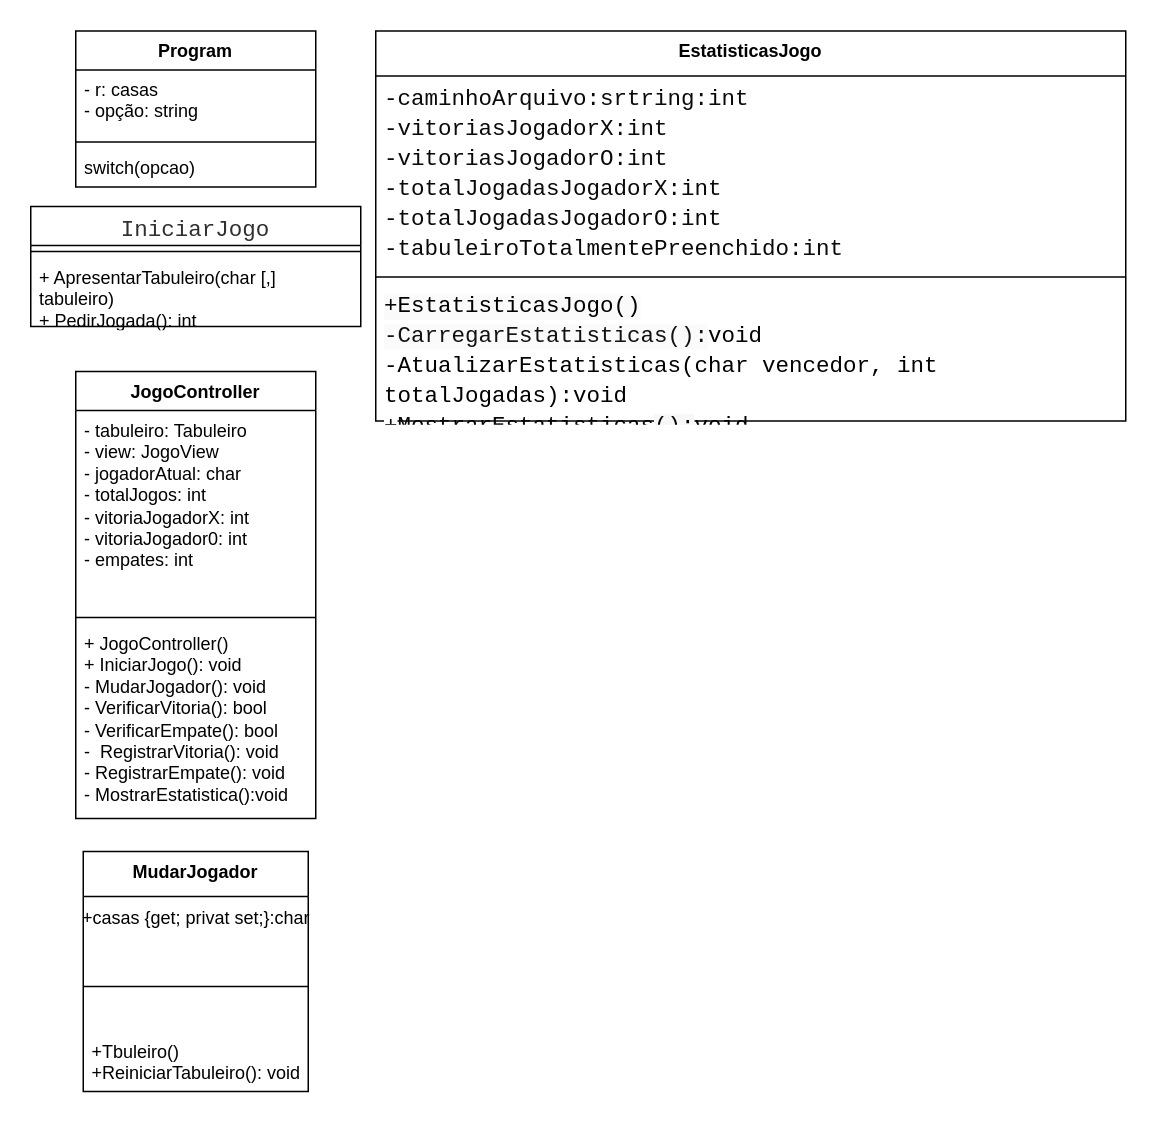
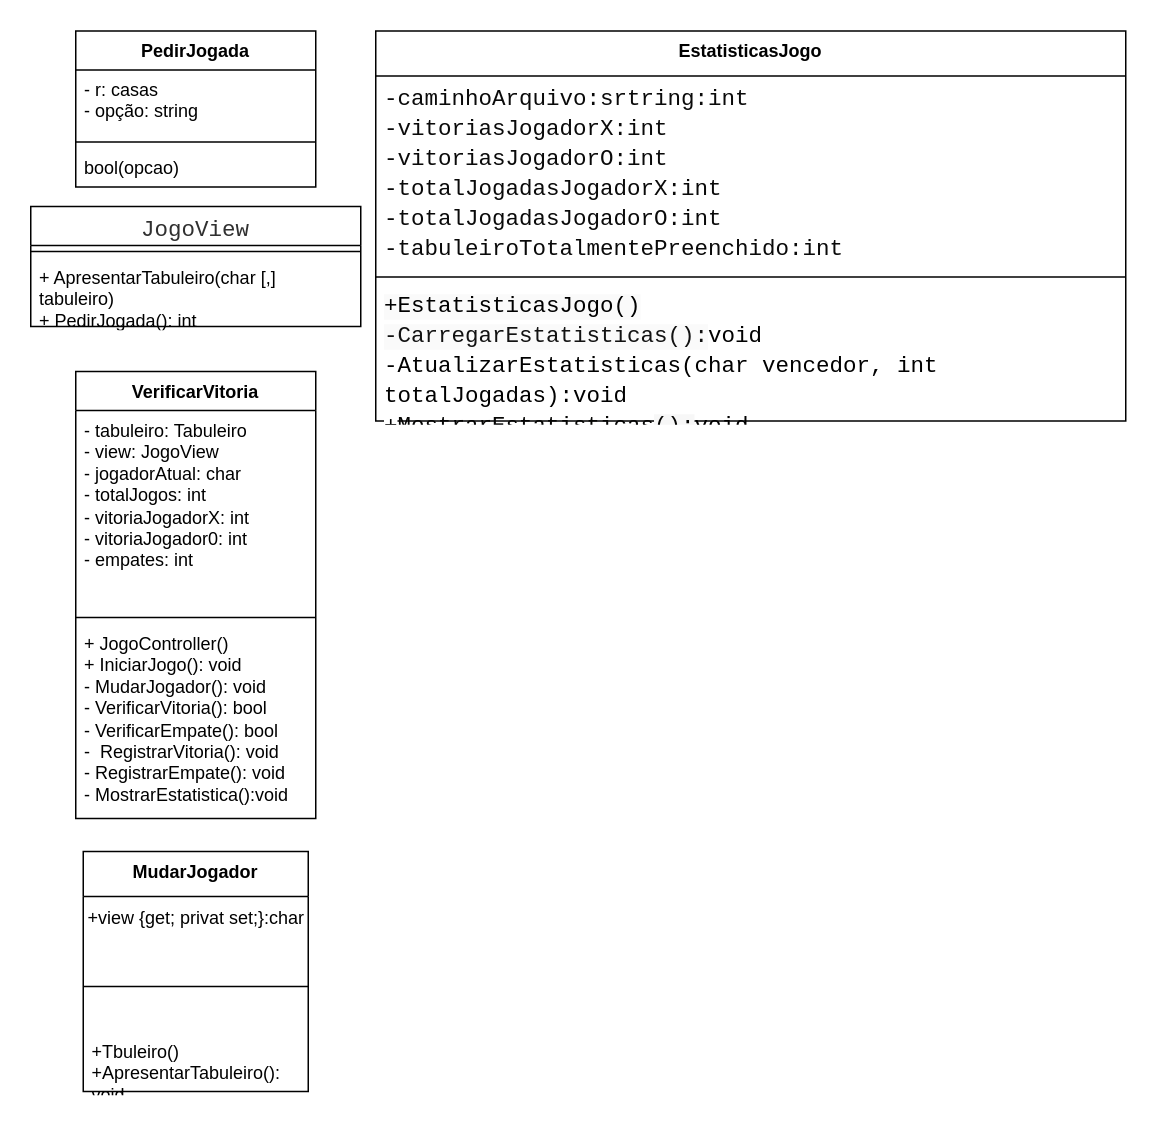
  <mxCell id="0" />
  <mxCell id="1" parent="0" />
  <mxCell id="2" value="MudarJogador" style="swimlane;fontStyle=1;align=center;verticalAlign=top;childLayout=stackLayout;horizontal=1;startSize=30;horizontalStack=0;resizeParent=1;resizeParentMax=0;resizeLast=0;collapsible=1;marginBottom=0;whiteSpace=wrap;html=1;" parent="1" vertex="1"><mxGeometry x="55" y="567" width="150" height="160" as="geometry" /></mxCell>
- <mxCell id="3" value="+casas {get; privat set;}:char" style="text;html=1;align=center;verticalAlign=middle;resizable=0;points=[];autosize=1;strokeColor=none;fillColor=none;" vertex="1" parent="2"><mxGeometry y="30" width="150" height="30" as="geometry" /></mxCell>
+ <mxCell id="3" value="+view {get; privat set;}:char" style="text;html=1;align=center;verticalAlign=middle;resizable=0;points=[];autosize=1;strokeColor=none;fillColor=none;" vertex="1" parent="2"><mxGeometry y="30" width="150" height="30" as="geometry" /></mxCell>
  <mxCell id="4" value="" style="line;strokeWidth=1;fillColor=none;align=left;verticalAlign=middle;spacingTop=-1;spacingLeft=3;spacingRight=3;rotatable=0;labelPosition=right;points=[];portConstraint=eastwest;strokeColor=inherit;" parent="2" vertex="1"><mxGeometry y="60" width="150" height="60" as="geometry" /></mxCell>
- <mxCell id="5" value="+Tbuleiro()&lt;br&gt;+ReiniciarTabuleiro(): void" style="text;strokeColor=none;fillColor=none;align=left;verticalAlign=top;spacingLeft=4;spacingRight=4;overflow=hidden;rotatable=0;points=[[0,0.5],[1,0.5]];portConstraint=eastwest;whiteSpace=wrap;html=1;" parent="2" vertex="1"><mxGeometry y="120" width="150" height="40" as="geometry" /></mxCell>
- <mxCell id="6" value="Program" style="swimlane;fontStyle=1;align=center;verticalAlign=top;childLayout=stackLayout;horizontal=1;startSize=26;horizontalStack=0;resizeParent=1;resizeParentMax=0;resizeLast=0;collapsible=1;marginBottom=0;whiteSpace=wrap;html=1;" parent="1" vertex="1"><mxGeometry x="50" y="20" width="160" height="104" as="geometry" /></mxCell>
+ <mxCell id="5" value="+Tbuleiro()&lt;br&gt;+ApresentarTabuleiro(): void" style="text;strokeColor=none;fillColor=none;align=left;verticalAlign=top;spacingLeft=4;spacingRight=4;overflow=hidden;rotatable=0;points=[[0,0.5],[1,0.5]];portConstraint=eastwest;whiteSpace=wrap;html=1;" parent="2" vertex="1"><mxGeometry y="120" width="150" height="40" as="geometry" /></mxCell>
+ <mxCell id="6" value="PedirJogada" style="swimlane;fontStyle=1;align=center;verticalAlign=top;childLayout=stackLayout;horizontal=1;startSize=26;horizontalStack=0;resizeParent=1;resizeParentMax=0;resizeLast=0;collapsible=1;marginBottom=0;whiteSpace=wrap;html=1;" parent="1" vertex="1"><mxGeometry x="50" y="20" width="160" height="104" as="geometry" /></mxCell>
  <mxCell id="7" value="- r: casas&lt;br&gt;- opção: string" style="text;strokeColor=none;fillColor=none;align=left;verticalAlign=top;spacingLeft=4;spacingRight=4;overflow=hidden;rotatable=0;points=[[0,0.5],[1,0.5]];portConstraint=eastwest;whiteSpace=wrap;html=1;" parent="6" vertex="1"><mxGeometry y="26" width="160" height="44" as="geometry" /></mxCell>
  <mxCell id="8" value="" style="line;strokeWidth=1;fillColor=none;align=left;verticalAlign=middle;spacingTop=-1;spacingLeft=3;spacingRight=3;rotatable=0;labelPosition=right;points=[];portConstraint=eastwest;strokeColor=inherit;" parent="6" vertex="1"><mxGeometry y="70" width="160" height="8" as="geometry" /></mxCell>
- <mxCell id="9" value="switch(opcao)" style="text;strokeColor=none;fillColor=none;align=left;verticalAlign=top;spacingLeft=4;spacingRight=4;overflow=hidden;rotatable=0;points=[[0,0.5],[1,0.5]];portConstraint=eastwest;whiteSpace=wrap;html=1;" parent="6" vertex="1"><mxGeometry y="78" width="160" height="26" as="geometry" /></mxCell>
+ <mxCell id="9" value="bool(opcao)" style="text;strokeColor=none;fillColor=none;align=left;verticalAlign=top;spacingLeft=4;spacingRight=4;overflow=hidden;rotatable=0;points=[[0,0.5],[1,0.5]];portConstraint=eastwest;whiteSpace=wrap;html=1;" parent="6" vertex="1"><mxGeometry y="78" width="160" height="26" as="geometry" /></mxCell>
  <mxCell id="10" value="EstatisticasJogo" style="swimlane;fontStyle=1;align=center;verticalAlign=top;childLayout=stackLayout;horizontal=1;startSize=30;horizontalStack=0;resizeParent=1;resizeParentMax=0;resizeLast=0;collapsible=1;marginBottom=0;whiteSpace=wrap;html=1;" parent="1" vertex="1"><mxGeometry x="250" y="20" width="500" height="260" as="geometry" /></mxCell>
  <mxCell id="11" value="&lt;div style=&quot;font-family: Consolas, &amp;quot;Courier New&amp;quot;, monospace; font-size: 15px; line-height: 20px;&quot;&gt;&lt;div style=&quot;&quot;&gt;&lt;font color=&quot;#0a0a0a&quot;&gt;-caminhoArquivo:srtring:int&lt;/font&gt;&lt;/div&gt;&lt;div style=&quot;&quot;&gt;&lt;font color=&quot;#0a0a0a&quot;&gt;-vitoriasJogadorX:int&lt;/font&gt;&lt;/div&gt;&lt;div style=&quot;&quot;&gt;&lt;font color=&quot;#0a0a0a&quot;&gt;-vitoriasJogadorO:int&lt;/font&gt;&lt;/div&gt;&lt;div style=&quot;&quot;&gt;&lt;font color=&quot;#0a0a0a&quot;&gt;-totalJogadasJogadorX:int&lt;/font&gt;&lt;/div&gt;&lt;div style=&quot;&quot;&gt;&lt;font color=&quot;#0a0a0a&quot;&gt;-totalJogadasJogadorO:int&lt;/font&gt;&lt;/div&gt;&lt;div style=&quot;&quot;&gt;&lt;font color=&quot;#0a0a0a&quot;&gt;-tabuleiroTotalmentePreenchido:int&lt;/font&gt;&lt;/div&gt;&lt;/div&gt;" style="text;strokeColor=none;fillColor=none;align=left;verticalAlign=top;spacingLeft=4;spacingRight=4;overflow=hidden;rotatable=0;points=[[0,0.5],[1,0.5]];portConstraint=eastwest;whiteSpace=wrap;html=1;" parent="10" vertex="1"><mxGeometry y="30" width="500" height="130" as="geometry" /></mxCell>
  <mxCell id="12" value="" style="line;strokeWidth=1;fillColor=none;align=left;verticalAlign=middle;spacingTop=-1;spacingLeft=3;spacingRight=3;rotatable=0;labelPosition=right;points=[];portConstraint=eastwest;strokeColor=inherit;" parent="10" vertex="1"><mxGeometry y="160" width="500" height="8" as="geometry" /></mxCell>
  <mxCell id="13" value="&lt;div style=&quot;font-family: Consolas, &amp;quot;Courier New&amp;quot;, monospace; font-size: 15px; line-height: 20px;&quot;&gt;&lt;span style=&quot;background-color: rgb(250, 250, 250);&quot;&gt;+EstatisticasJogo()&lt;/span&gt;&lt;/div&gt;&lt;div style=&quot;font-family: Consolas, &amp;quot;Courier New&amp;quot;, monospace; font-size: 15px; line-height: 20px;&quot;&gt;&lt;div style=&quot;line-height: 20px;&quot;&gt;&lt;span style=&quot;background-color: rgb(250, 250, 250);&quot;&gt;&lt;font color=&quot;#121212&quot;&gt;-CarregarEstatisticas():&lt;/font&gt;&lt;/span&gt;void&lt;/div&gt;&lt;div style=&quot;line-height: 20px;&quot;&gt;&lt;div style=&quot;line-height: 20px;&quot;&gt;&lt;span style=&quot;background-color: rgb(255, 255, 255);&quot;&gt;-AtualizarEstatisticas(char vencedor, int totalJogadas):void&lt;/span&gt;&lt;/div&gt;&lt;div style=&quot;line-height: 20px;&quot;&gt;&lt;span style=&quot;background-color: rgb(255, 255, 255);&quot;&gt;+&lt;/span&gt;&lt;font color=&quot;#050504&quot;&gt;MostrarEstatisticas&lt;span style=&quot;background-color: rgb(247, 247, 247);&quot;&gt;():&lt;/span&gt;&lt;/font&gt;void&lt;/div&gt;&lt;/div&gt;&lt;/div&gt;" style="text;strokeColor=none;fillColor=none;align=left;verticalAlign=top;spacingLeft=4;spacingRight=4;overflow=hidden;rotatable=0;points=[[0,0.5],[1,0.5]];portConstraint=eastwest;whiteSpace=wrap;html=1;" parent="10" vertex="1"><mxGeometry y="168" width="500" height="92" as="geometry" /></mxCell>
- <mxCell id="14" value="JogoController" style="swimlane;fontStyle=1;align=center;verticalAlign=top;childLayout=stackLayout;horizontal=1;startSize=26;horizontalStack=0;resizeParent=1;resizeParentMax=0;resizeLast=0;collapsible=1;marginBottom=0;whiteSpace=wrap;html=1;" parent="1" vertex="1"><mxGeometry x="50" y="247" width="160" height="298" as="geometry" /></mxCell>
+ <mxCell id="14" value="VerificarVitoria" style="swimlane;fontStyle=1;align=center;verticalAlign=top;childLayout=stackLayout;horizontal=1;startSize=26;horizontalStack=0;resizeParent=1;resizeParentMax=0;resizeLast=0;collapsible=1;marginBottom=0;whiteSpace=wrap;html=1;" parent="1" vertex="1"><mxGeometry x="50" y="247" width="160" height="298" as="geometry" /></mxCell>
  <mxCell id="15" value="- tabuleiro: Tabuleiro&amp;nbsp;&lt;br&gt;- view: JogoView&lt;br&gt;- jogadorAtual: char&lt;br&gt;- totalJogos: int&lt;br&gt;- vitoriaJogadorX: int&lt;br&gt;- vitoriaJogador0: int&amp;nbsp;&lt;br&gt;- empates: int" style="text;strokeColor=none;fillColor=none;align=left;verticalAlign=top;spacingLeft=4;spacingRight=4;overflow=hidden;rotatable=0;points=[[0,0.5],[1,0.5]];portConstraint=eastwest;whiteSpace=wrap;html=1;" parent="14" vertex="1"><mxGeometry y="26" width="160" height="134" as="geometry" /></mxCell>
  <mxCell id="16" value="" style="line;strokeWidth=1;fillColor=none;align=left;verticalAlign=middle;spacingTop=-1;spacingLeft=3;spacingRight=3;rotatable=0;labelPosition=right;points=[];portConstraint=eastwest;strokeColor=inherit;" parent="14" vertex="1"><mxGeometry y="160" width="160" height="8" as="geometry" /></mxCell>
  <mxCell id="17" value="+ JogoController()&lt;br&gt;+ IniciarJogo(): void&lt;br&gt;- MudarJogador(): void&lt;br&gt;- VerificarVitoria(): bool&lt;br&gt;- VerificarEmpate(): bool&lt;br&gt;-&amp;nbsp; RegistrarVitoria(): void&lt;br&gt;- RegistrarEmpate(): void&lt;br&gt;- MostrarEstatistica():void" style="text;strokeColor=none;fillColor=none;align=left;verticalAlign=top;spacingLeft=4;spacingRight=4;overflow=hidden;rotatable=0;points=[[0,0.5],[1,0.5]];portConstraint=eastwest;whiteSpace=wrap;html=1;" parent="14" vertex="1"><mxGeometry y="168" width="160" height="130" as="geometry" /></mxCell>
- <mxCell id="18" value="&lt;div style=&quot;font-family: Consolas, &amp;quot;Courier New&amp;quot;, monospace; font-weight: normal; font-size: 15px; line-height: 20px;&quot;&gt;&lt;span style=&quot;background-color: rgb(255, 255, 255);&quot;&gt;&lt;font color=&quot;#303030&quot;&gt;IniciarJogo&lt;/font&gt;&lt;/span&gt;&lt;/div&gt;" style="swimlane;fontStyle=1;align=center;verticalAlign=top;childLayout=stackLayout;horizontal=1;startSize=26;horizontalStack=0;resizeParent=1;resizeParentMax=0;resizeLast=0;collapsible=1;marginBottom=0;whiteSpace=wrap;html=1;" parent="1" vertex="1"><mxGeometry y="137" width="220" height="80" as="geometry" x="20" /></mxCell>
+ <mxCell id="18" value="&lt;div style=&quot;font-family: Consolas, &amp;quot;Courier New&amp;quot;, monospace; font-weight: normal; font-size: 15px; line-height: 20px;&quot;&gt;&lt;span style=&quot;background-color: rgb(255, 255, 255);&quot;&gt;&lt;font color=&quot;#303030&quot;&gt;JogoView&lt;/font&gt;&lt;/span&gt;&lt;/div&gt;" style="swimlane;fontStyle=1;align=center;verticalAlign=top;childLayout=stackLayout;horizontal=1;startSize=26;horizontalStack=0;resizeParent=1;resizeParentMax=0;resizeLast=0;collapsible=1;marginBottom=0;whiteSpace=wrap;html=1;" parent="1" vertex="1"><mxGeometry y="137" width="220" height="80" as="geometry" x="20" /></mxCell>
  <mxCell id="19" value="" style="line;strokeWidth=1;fillColor=none;align=left;verticalAlign=middle;spacingTop=-1;spacingLeft=3;spacingRight=3;rotatable=0;labelPosition=right;points=[];portConstraint=eastwest;strokeColor=inherit;" parent="18" vertex="1"><mxGeometry y="26" width="220" height="8" as="geometry" /></mxCell>
  <mxCell id="20" value="+ ApresentarTabuleiro(char [,] tabuleiro)&lt;br&gt;+ PedirJogada(): int" style="text;strokeColor=none;fillColor=none;align=left;verticalAlign=top;spacingLeft=4;spacingRight=4;overflow=hidden;rotatable=0;points=[[0,0.5],[1,0.5]];portConstraint=eastwest;whiteSpace=wrap;html=1;" parent="18" vertex="1"><mxGeometry y="34" width="220" height="46" as="geometry" /></mxCell>
